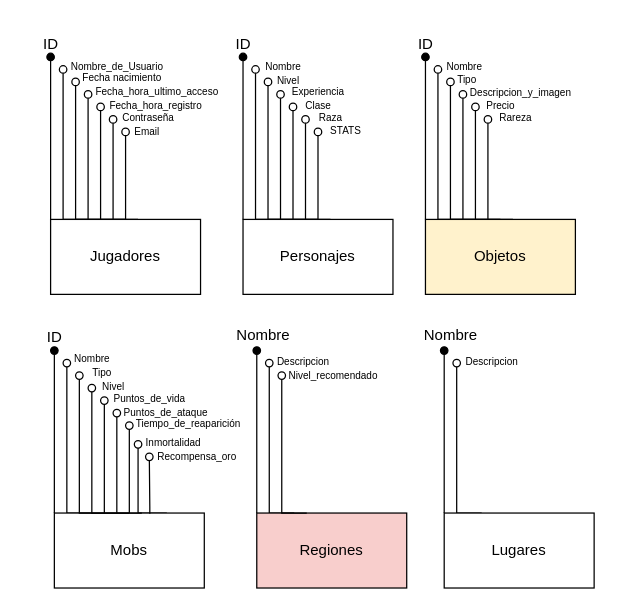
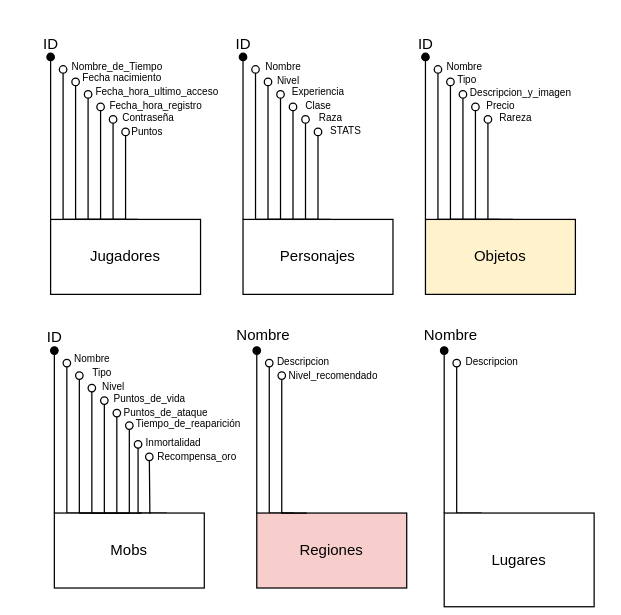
  <mxCell id="0" />
  <mxCell id="1" parent="0" />
  <mxCell id="2" style="edgeStyle=orthogonalEdgeStyle;rounded=0;orthogonalLoop=1;jettySize=auto;html=1;exitX=0;exitY=0;exitDx=0;exitDy=0;endArrow=oval;endFill=1;" edge="1" parent="1" source="4"><mxGeometry relative="1" as="geometry"><mxPoint x="40" y="45" as="targetPoint" /></mxGeometry></mxCell>
  <mxCell id="3" style="edgeStyle=orthogonalEdgeStyle;rounded=0;orthogonalLoop=1;jettySize=auto;html=1;exitX=0.25;exitY=0;exitDx=0;exitDy=0;endArrow=oval;endFill=0;" edge="1" parent="1" source="4"><mxGeometry relative="1" as="geometry"><mxPoint x="50" y="55" as="targetPoint" /><Array as="points"><mxPoint x="50" y="175" /></Array></mxGeometry></mxCell>
  <mxCell id="4" value="Jugadores" style="rounded=0;whiteSpace=wrap;html=1;" vertex="1" parent="1"><mxGeometry x="40" y="175" width="120" height="60" as="geometry" /></mxCell>
  <mxCell id="5" value="ID" style="text;html=1;align=center;verticalAlign=middle;resizable=0;points=[];autosize=1;strokeColor=none;fillColor=none;" vertex="1" parent="1"><mxGeometry x="20" y="20" width="40" height="30" as="geometry" /></mxCell>
  <mxCell id="6" style="edgeStyle=orthogonalEdgeStyle;rounded=0;orthogonalLoop=1;jettySize=auto;html=1;exitX=0.25;exitY=0;exitDx=0;exitDy=0;endArrow=oval;endFill=0;" edge="1" parent="1"><mxGeometry relative="1" as="geometry"><mxPoint x="60" y="65" as="targetPoint" /><mxPoint x="80" y="175" as="sourcePoint" /><Array as="points"><mxPoint x="60" y="175" /></Array></mxGeometry></mxCell>
  <mxCell id="7" style="edgeStyle=orthogonalEdgeStyle;rounded=0;orthogonalLoop=1;jettySize=auto;html=1;endArrow=oval;endFill=0;" edge="1" parent="1"><mxGeometry relative="1" as="geometry"><mxPoint x="70" y="75" as="targetPoint" /><mxPoint x="70" y="175" as="sourcePoint" /><Array as="points"><mxPoint x="90" y="175" /><mxPoint x="70" y="175" /></Array></mxGeometry></mxCell>
  <mxCell id="8" style="edgeStyle=orthogonalEdgeStyle;rounded=0;orthogonalLoop=1;jettySize=auto;html=1;exitX=0.5;exitY=0;exitDx=0;exitDy=0;endArrow=oval;endFill=0;" edge="1" parent="1" source="4"><mxGeometry relative="1" as="geometry"><mxPoint x="80" y="85" as="targetPoint" /><mxPoint x="100" y="205" as="sourcePoint" /><Array as="points"><mxPoint x="80" y="175" /></Array></mxGeometry></mxCell>
  <mxCell id="9" style="edgeStyle=orthogonalEdgeStyle;rounded=0;orthogonalLoop=1;jettySize=auto;html=1;endArrow=oval;endFill=0;" edge="1" parent="1"><mxGeometry relative="1" as="geometry"><mxPoint x="90" y="95" as="targetPoint" /><mxPoint x="110" y="175" as="sourcePoint" /><Array as="points"><mxPoint x="110" y="175" /><mxPoint x="90" y="175" /></Array></mxGeometry></mxCell>
- <mxCell id="10" value="Nombre_de_Usuario" style="text;html=1;align=center;verticalAlign=middle;resizable=0;points=[];autosize=1;strokeColor=none;fillColor=none;fontSize=8;" vertex="1" parent="1"><mxGeometry x="43" y="43" width="100" height="20" as="geometry" /></mxCell>
+ <mxCell id="10" value="Nombre_de_Tiempo" style="text;html=1;align=center;verticalAlign=middle;resizable=0;points=[];autosize=1;strokeColor=none;fillColor=none;fontSize=8;" vertex="1" parent="1"><mxGeometry x="43" y="43" width="100" height="20" as="geometry" /></mxCell>
  <mxCell id="11" value="Fecha nacimiento" style="text;html=1;align=center;verticalAlign=middle;resizable=0;points=[];autosize=1;strokeColor=none;fillColor=none;fontSize=8;" vertex="1" parent="1"><mxGeometry x="52" y="52" width="90" height="20" as="geometry" /></mxCell>
  <mxCell id="12" value="Contraseña" style="text;html=1;align=center;verticalAlign=middle;resizable=0;points=[];autosize=1;strokeColor=none;fillColor=none;fontSize=8;" vertex="1" parent="1"><mxGeometry x="88" y="84" width="60" height="20" as="geometry" /></mxCell>
- <mxCell id="13" value="Email" style="text;html=1;align=center;verticalAlign=middle;resizable=0;points=[];autosize=1;strokeColor=none;fillColor=none;fontSize=8;" vertex="1" parent="1"><mxGeometry x="97" y="95" width="40" height="20" as="geometry" /></mxCell>
+ <mxCell id="13" value="Puntos" style="text;html=1;align=center;verticalAlign=middle;resizable=0;points=[];autosize=1;strokeColor=none;fillColor=none;fontSize=8;" vertex="1" parent="1"><mxGeometry x="97" y="95" width="40" height="20" as="geometry" /></mxCell>
  <mxCell id="14" value="Fecha_hora_registro&lt;div&gt;&lt;span style=&quot;color: rgba(0, 0, 0, 0); font-family: monospace; font-size: 0px; text-align: start;&quot;&gt;%3CmxGraphModel%3E%3Croot%3E%3CmxCell%20id%3D%220%22%2F%3E%3CmxCell%20id%3D%221%22%20parent%3D%220%22%2F%3E%3CmxCell%20id%3D%222%22%20value%3D%22Fecha%20nacimiento%22%20style%3D%22text%3Bhtml%3D1%3Balign%3Dcenter%3BverticalAlign%3Dmiddle%3Bresizable%3D0%3Bpoints%3D%5B%5D%3Bautosize%3D1%3BstrokeColor%3Dnone%3BfillColor%3Dnone%3BfontSize%3D8%3B%22%20vertex%3D%221%22%20parent%3D%221%22%3E%3CmxGeometry%20x%3D%22175%22%20y%3D%22125%22%20width%3D%2290%22%20height%3D%2220%22%20as%3D%22geometry%22%2F%3E%3C%2FmxCell%3E%3C%2Froot%3E%3C%2FmxGraphModel%3&lt;/span&gt;&lt;/div&gt;" style="text;html=1;align=center;verticalAlign=middle;resizable=0;points=[];autosize=1;strokeColor=none;fillColor=none;fontSize=8;" vertex="1" parent="1"><mxGeometry x="74" y="74" width="100" height="30" as="geometry" /></mxCell>
  <mxCell id="15" value="Fecha_hora_ultimo_acceso" style="text;html=1;align=center;verticalAlign=middle;resizable=0;points=[];autosize=1;strokeColor=none;fillColor=none;fontSize=8;" vertex="1" parent="1"><mxGeometry x="65" y="63" width="120" height="20" as="geometry" /></mxCell>
  <mxCell id="16" style="edgeStyle=orthogonalEdgeStyle;rounded=0;orthogonalLoop=1;jettySize=auto;html=1;endArrow=oval;endFill=0;exitX=0.5;exitY=0;exitDx=0;exitDy=0;" edge="1" parent="1" source="4"><mxGeometry relative="1" as="geometry"><mxPoint x="100" y="105" as="targetPoint" /><mxPoint x="120" y="185" as="sourcePoint" /><Array as="points"><mxPoint x="100" y="175" /></Array></mxGeometry></mxCell>
  <mxCell id="17" style="edgeStyle=orthogonalEdgeStyle;rounded=0;orthogonalLoop=1;jettySize=auto;html=1;exitX=0;exitY=0;exitDx=0;exitDy=0;endArrow=oval;endFill=1;" edge="1" parent="1" source="19"><mxGeometry relative="1" as="geometry"><mxPoint x="194" y="45" as="targetPoint" /></mxGeometry></mxCell>
  <mxCell id="18" style="edgeStyle=orthogonalEdgeStyle;rounded=0;orthogonalLoop=1;jettySize=auto;html=1;exitX=0.25;exitY=0;exitDx=0;exitDy=0;endArrow=oval;endFill=0;" edge="1" parent="1" source="19"><mxGeometry relative="1" as="geometry"><mxPoint x="204" y="55" as="targetPoint" /><Array as="points"><mxPoint x="204" y="175" /></Array></mxGeometry></mxCell>
  <mxCell id="19" value="Personajes" style="rounded=0;whiteSpace=wrap;html=1;" vertex="1" parent="1"><mxGeometry x="194" y="175" width="120" height="60" as="geometry" /></mxCell>
  <mxCell id="20" value="ID" style="text;html=1;align=center;verticalAlign=middle;resizable=0;points=[];autosize=1;strokeColor=none;fillColor=none;" vertex="1" parent="1"><mxGeometry x="174" y="20" width="40" height="30" as="geometry" /></mxCell>
  <mxCell id="21" style="edgeStyle=orthogonalEdgeStyle;rounded=0;orthogonalLoop=1;jettySize=auto;html=1;exitX=0.25;exitY=0;exitDx=0;exitDy=0;endArrow=oval;endFill=0;" edge="1" parent="1"><mxGeometry relative="1" as="geometry"><mxPoint x="214" y="65" as="targetPoint" /><mxPoint x="234" y="175" as="sourcePoint" /><Array as="points"><mxPoint x="214" y="175" /></Array></mxGeometry></mxCell>
  <mxCell id="22" style="edgeStyle=orthogonalEdgeStyle;rounded=0;orthogonalLoop=1;jettySize=auto;html=1;endArrow=oval;endFill=0;" edge="1" parent="1"><mxGeometry relative="1" as="geometry"><mxPoint x="224" y="75" as="targetPoint" /><mxPoint x="224" y="175" as="sourcePoint" /><Array as="points"><mxPoint x="244" y="175" /><mxPoint x="224" y="175" /></Array></mxGeometry></mxCell>
  <mxCell id="23" style="edgeStyle=orthogonalEdgeStyle;rounded=0;orthogonalLoop=1;jettySize=auto;html=1;exitX=0.5;exitY=0;exitDx=0;exitDy=0;endArrow=oval;endFill=0;" edge="1" parent="1" source="19"><mxGeometry relative="1" as="geometry"><mxPoint x="234" y="85" as="targetPoint" /><mxPoint x="254" y="205" as="sourcePoint" /><Array as="points"><mxPoint x="234" y="175" /></Array></mxGeometry></mxCell>
  <mxCell id="24" style="edgeStyle=orthogonalEdgeStyle;rounded=0;orthogonalLoop=1;jettySize=auto;html=1;endArrow=oval;endFill=0;" edge="1" parent="1"><mxGeometry relative="1" as="geometry"><mxPoint x="244" y="95" as="targetPoint" /><mxPoint x="264" y="175" as="sourcePoint" /><Array as="points"><mxPoint x="264" y="175" /><mxPoint x="244" y="175" /></Array></mxGeometry></mxCell>
  <mxCell id="25" value="Nombre" style="text;html=1;align=center;verticalAlign=middle;resizable=0;points=[];autosize=1;strokeColor=none;fillColor=none;fontSize=8;" vertex="1" parent="1"><mxGeometry x="201" y="43" width="50" height="20" as="geometry" /></mxCell>
  <mxCell id="26" value="Nivel" style="text;html=1;align=center;verticalAlign=middle;resizable=0;points=[];autosize=1;strokeColor=none;fillColor=none;fontSize=8;" vertex="1" parent="1"><mxGeometry x="210" y="54" width="40" height="20" as="geometry" /></mxCell>
  <mxCell id="27" value="STATS" style="text;html=1;align=center;verticalAlign=middle;resizable=0;points=[];autosize=1;strokeColor=none;fillColor=none;fontSize=8;" vertex="1" parent="1"><mxGeometry x="251" y="94" width="50" height="20" as="geometry" /></mxCell>
  <mxCell id="28" value="Raza&lt;div&gt;&lt;br&gt;&lt;/div&gt;" style="text;html=1;align=center;verticalAlign=middle;resizable=0;points=[];autosize=1;strokeColor=none;fillColor=none;fontSize=8;" vertex="1" parent="1"><mxGeometry x="244" y="84" width="40" height="30" as="geometry" /></mxCell>
  <mxCell id="29" value="Clase" style="text;html=1;align=center;verticalAlign=middle;resizable=0;points=[];autosize=1;strokeColor=none;fillColor=none;fontSize=8;" vertex="1" parent="1"><mxGeometry x="234" y="74" width="40" height="20" as="geometry" /></mxCell>
  <mxCell id="30" value="Experiencia" style="text;html=1;align=center;verticalAlign=middle;resizable=0;points=[];autosize=1;strokeColor=none;fillColor=none;fontSize=8;" vertex="1" parent="1"><mxGeometry x="219" y="63" width="70" height="20" as="geometry" /></mxCell>
  <mxCell id="31" style="edgeStyle=orthogonalEdgeStyle;rounded=0;orthogonalLoop=1;jettySize=auto;html=1;endArrow=oval;endFill=0;exitX=0.5;exitY=0;exitDx=0;exitDy=0;" edge="1" parent="1" source="19"><mxGeometry relative="1" as="geometry"><mxPoint x="254" y="105" as="targetPoint" /><mxPoint x="274" y="185" as="sourcePoint" /><Array as="points"><mxPoint x="254" y="175" /></Array></mxGeometry></mxCell>
  <mxCell id="32" style="edgeStyle=orthogonalEdgeStyle;rounded=0;orthogonalLoop=1;jettySize=auto;html=1;exitX=0;exitY=0;exitDx=0;exitDy=0;endArrow=oval;endFill=1;" edge="1" parent="1" source="34"><mxGeometry relative="1" as="geometry"><mxPoint x="340" y="45" as="targetPoint" /></mxGeometry></mxCell>
  <mxCell id="33" style="edgeStyle=orthogonalEdgeStyle;rounded=0;orthogonalLoop=1;jettySize=auto;html=1;exitX=0.25;exitY=0;exitDx=0;exitDy=0;endArrow=oval;endFill=0;" edge="1" parent="1" source="34"><mxGeometry relative="1" as="geometry"><mxPoint x="350" y="55" as="targetPoint" /><Array as="points"><mxPoint x="350" y="175" /></Array></mxGeometry></mxCell>
  <mxCell id="34" value="Objetos" style="rounded=0;whiteSpace=wrap;html=1;fillColor=#fff2cc;" vertex="1" parent="1"><mxGeometry x="340" y="175" width="120" height="60" as="geometry" /></mxCell>
  <mxCell id="35" value="ID" style="text;html=1;align=center;verticalAlign=middle;resizable=0;points=[];autosize=1;strokeColor=none;fillColor=none;" vertex="1" parent="1"><mxGeometry x="320" y="20" width="40" height="30" as="geometry" /></mxCell>
  <mxCell id="36" style="edgeStyle=orthogonalEdgeStyle;rounded=0;orthogonalLoop=1;jettySize=auto;html=1;exitX=0.25;exitY=0;exitDx=0;exitDy=0;endArrow=oval;endFill=0;" edge="1" parent="1"><mxGeometry relative="1" as="geometry"><mxPoint x="360" y="65" as="targetPoint" /><mxPoint x="380" y="175" as="sourcePoint" /><Array as="points"><mxPoint x="360" y="175" /></Array></mxGeometry></mxCell>
  <mxCell id="37" style="edgeStyle=orthogonalEdgeStyle;rounded=0;orthogonalLoop=1;jettySize=auto;html=1;endArrow=oval;endFill=0;" edge="1" parent="1"><mxGeometry relative="1" as="geometry"><mxPoint x="370" y="75" as="targetPoint" /><mxPoint x="370" y="175" as="sourcePoint" /><Array as="points"><mxPoint x="390" y="175" /><mxPoint x="370" y="175" /></Array></mxGeometry></mxCell>
  <mxCell id="38" style="edgeStyle=orthogonalEdgeStyle;rounded=0;orthogonalLoop=1;jettySize=auto;html=1;exitX=0.5;exitY=0;exitDx=0;exitDy=0;endArrow=oval;endFill=0;" edge="1" parent="1" source="34"><mxGeometry relative="1" as="geometry"><mxPoint x="380" y="85" as="targetPoint" /><mxPoint x="400" y="205" as="sourcePoint" /><Array as="points"><mxPoint x="380" y="175" /></Array></mxGeometry></mxCell>
  <mxCell id="39" style="edgeStyle=orthogonalEdgeStyle;rounded=0;orthogonalLoop=1;jettySize=auto;html=1;endArrow=oval;endFill=0;" edge="1" parent="1"><mxGeometry relative="1" as="geometry"><mxPoint x="390" y="95" as="targetPoint" /><mxPoint x="410" y="175" as="sourcePoint" /><Array as="points"><mxPoint x="410" y="175" /><mxPoint x="390" y="175" /></Array></mxGeometry></mxCell>
  <mxCell id="40" value="Nombre" style="text;html=1;align=center;verticalAlign=middle;resizable=0;points=[];autosize=1;strokeColor=none;fillColor=none;fontSize=8;" vertex="1" parent="1"><mxGeometry x="346" y="43" width="50" height="20" as="geometry" /></mxCell>
  <mxCell id="41" value="Tipo" style="text;html=1;align=center;verticalAlign=middle;resizable=0;points=[];autosize=1;strokeColor=none;fillColor=none;fontSize=8;" vertex="1" parent="1"><mxGeometry x="353" y="53" width="40" height="20" as="geometry" /></mxCell>
  <mxCell id="42" value="&lt;div&gt;Descripcion_y_imagen&lt;/div&gt;" style="text;html=1;align=center;verticalAlign=middle;resizable=0;points=[];autosize=1;strokeColor=none;fillColor=none;fontSize=8;" vertex="1" parent="1"><mxGeometry x="366" y="64" width="100" height="20" as="geometry" /></mxCell>
  <mxCell id="43" value="Precio" style="text;html=1;align=center;verticalAlign=middle;resizable=0;points=[];autosize=1;strokeColor=none;fillColor=none;fontSize=8;" vertex="1" parent="1"><mxGeometry x="375" y="74" width="50" height="20" as="geometry" /></mxCell>
  <mxCell id="44" value="Rareza" style="text;html=1;align=center;verticalAlign=middle;resizable=0;points=[];autosize=1;strokeColor=none;fillColor=none;fontSize=8;" vertex="1" parent="1"><mxGeometry x="387" y="84" width="50" height="20" as="geometry" /></mxCell>
  <mxCell id="45" style="edgeStyle=orthogonalEdgeStyle;rounded=0;orthogonalLoop=1;jettySize=auto;html=1;exitX=0;exitY=0;exitDx=0;exitDy=0;endArrow=oval;endFill=1;" edge="1" parent="1" source="48"><mxGeometry relative="1" as="geometry"><mxPoint x="43" y="280" as="targetPoint" /></mxGeometry></mxCell>
  <mxCell id="46" style="edgeStyle=orthogonalEdgeStyle;rounded=0;orthogonalLoop=1;jettySize=auto;html=1;exitX=0.25;exitY=0;exitDx=0;exitDy=0;endArrow=oval;endFill=0;" edge="1" parent="1" source="48"><mxGeometry relative="1" as="geometry"><mxPoint x="53" y="290" as="targetPoint" /><Array as="points"><mxPoint x="53" y="410" /></Array></mxGeometry></mxCell>
  <mxCell id="47" style="edgeStyle=orthogonalEdgeStyle;rounded=0;orthogonalLoop=1;jettySize=auto;html=1;exitX=0.75;exitY=0;exitDx=0;exitDy=0;endArrow=oval;endFill=0;" edge="1" parent="1" source="48"><mxGeometry relative="1" as="geometry"><mxPoint x="110" y="355" as="targetPoint" /><Array as="points"><mxPoint x="110" y="410" /><mxPoint x="110" y="355" /></Array></mxGeometry></mxCell>
  <mxCell id="48" value="Mobs" style="rounded=0;whiteSpace=wrap;html=1;" vertex="1" parent="1"><mxGeometry x="43" y="410" width="120" height="60" as="geometry" /></mxCell>
  <mxCell id="49" value="ID" style="text;html=1;align=center;verticalAlign=middle;resizable=0;points=[];autosize=1;strokeColor=none;fillColor=none;" vertex="1" parent="1"><mxGeometry x="23" y="255" width="40" height="30" as="geometry" /></mxCell>
  <mxCell id="50" style="edgeStyle=orthogonalEdgeStyle;rounded=0;orthogonalLoop=1;jettySize=auto;html=1;exitX=0.25;exitY=0;exitDx=0;exitDy=0;endArrow=oval;endFill=0;" edge="1" parent="1"><mxGeometry relative="1" as="geometry"><mxPoint x="63" y="300" as="targetPoint" /><mxPoint x="83" y="410" as="sourcePoint" /><Array as="points"><mxPoint x="63" y="410" /></Array></mxGeometry></mxCell>
  <mxCell id="51" style="edgeStyle=orthogonalEdgeStyle;rounded=0;orthogonalLoop=1;jettySize=auto;html=1;endArrow=oval;endFill=0;" edge="1" parent="1"><mxGeometry relative="1" as="geometry"><mxPoint x="73" y="310" as="targetPoint" /><mxPoint x="73" y="410" as="sourcePoint" /><Array as="points"><mxPoint x="93" y="410" /><mxPoint x="73" y="410" /></Array></mxGeometry></mxCell>
  <mxCell id="52" style="edgeStyle=orthogonalEdgeStyle;rounded=0;orthogonalLoop=1;jettySize=auto;html=1;exitX=0.5;exitY=0;exitDx=0;exitDy=0;endArrow=oval;endFill=0;" edge="1" parent="1" source="48"><mxGeometry relative="1" as="geometry"><mxPoint x="83" y="320" as="targetPoint" /><mxPoint x="103" y="440" as="sourcePoint" /><Array as="points"><mxPoint x="83" y="410" /></Array></mxGeometry></mxCell>
  <mxCell id="53" style="edgeStyle=orthogonalEdgeStyle;rounded=0;orthogonalLoop=1;jettySize=auto;html=1;endArrow=oval;endFill=0;" edge="1" parent="1"><mxGeometry relative="1" as="geometry"><mxPoint x="93" y="330" as="targetPoint" /><mxPoint x="113" y="410" as="sourcePoint" /><Array as="points"><mxPoint x="113" y="410" /><mxPoint x="93" y="410" /></Array></mxGeometry></mxCell>
  <mxCell id="54" value="Nombre" style="text;html=1;align=center;verticalAlign=middle;resizable=0;points=[];autosize=1;strokeColor=none;fillColor=none;fontSize=8;" vertex="1" parent="1"><mxGeometry x="48" y="277" width="50" height="20" as="geometry" /></mxCell>
  <mxCell id="55" value="Tipo" style="text;html=1;align=center;verticalAlign=middle;resizable=0;points=[];autosize=1;strokeColor=none;fillColor=none;fontSize=8;" vertex="1" parent="1"><mxGeometry x="61" y="288" width="40" height="20" as="geometry" /></mxCell>
  <mxCell id="56" value="Tiempo_de_reaparición" style="text;html=1;align=center;verticalAlign=middle;resizable=0;points=[];autosize=1;strokeColor=none;fillColor=none;fontSize=8;" vertex="1" parent="1"><mxGeometry x="95" y="329" width="110" height="20" as="geometry" /></mxCell>
  <mxCell id="57" value="Puntos_de_ataque" style="text;html=1;align=center;verticalAlign=middle;resizable=0;points=[];autosize=1;strokeColor=none;fillColor=none;fontSize=8;" vertex="1" parent="1"><mxGeometry x="87" y="320" width="90" height="20" as="geometry" /></mxCell>
  <mxCell id="58" value="Puntos_de_vida" style="text;html=1;align=center;verticalAlign=middle;resizable=0;points=[];autosize=1;strokeColor=none;fillColor=none;fontSize=8;" vertex="1" parent="1"><mxGeometry x="79" y="309" width="80" height="20" as="geometry" /></mxCell>
  <mxCell id="59" value="Nivel" style="text;html=1;align=center;verticalAlign=middle;resizable=0;points=[];autosize=1;strokeColor=none;fillColor=none;fontSize=8;" vertex="1" parent="1"><mxGeometry x="70" y="299" width="40" height="20" as="geometry" /></mxCell>
  <mxCell id="60" style="edgeStyle=orthogonalEdgeStyle;rounded=0;orthogonalLoop=1;jettySize=auto;html=1;endArrow=oval;endFill=0;exitX=0.5;exitY=0;exitDx=0;exitDy=0;" edge="1" parent="1" source="48"><mxGeometry relative="1" as="geometry"><mxPoint x="103" y="340" as="targetPoint" /><mxPoint x="123" y="420" as="sourcePoint" /><Array as="points"><mxPoint x="103" y="410" /></Array></mxGeometry></mxCell>
  <mxCell id="61" style="edgeStyle=orthogonalEdgeStyle;rounded=0;orthogonalLoop=1;jettySize=auto;html=1;exitX=0.645;exitY=0.01;exitDx=0;exitDy=0;endArrow=oval;endFill=0;exitPerimeter=0;" edge="1" parent="1"><mxGeometry relative="1" as="geometry"><mxPoint x="119" y="365" as="targetPoint" /><mxPoint x="119.4" y="410.6" as="sourcePoint" /><Array as="points"><mxPoint x="119" y="405" /><mxPoint x="119" y="405" /></Array></mxGeometry></mxCell>
  <mxCell id="62" value="Inmortalidad" style="text;html=1;align=center;verticalAlign=middle;resizable=0;points=[];autosize=1;strokeColor=none;fillColor=none;fontSize=8;" vertex="1" parent="1"><mxGeometry x="103" y="344" width="70" height="20" as="geometry" /></mxCell>
  <mxCell id="63" value="Recompensa_oro" style="text;html=1;align=center;verticalAlign=middle;resizable=0;points=[];autosize=1;strokeColor=none;fillColor=none;fontSize=8;" vertex="1" parent="1"><mxGeometry x="112" y="355" width="90" height="20" as="geometry" /></mxCell>
  <mxCell id="64" style="edgeStyle=orthogonalEdgeStyle;rounded=0;orthogonalLoop=1;jettySize=auto;html=1;exitX=0;exitY=0;exitDx=0;exitDy=0;endArrow=oval;endFill=1;" edge="1" parent="1" source="66"><mxGeometry relative="1" as="geometry"><mxPoint x="205" y="280" as="targetPoint" /></mxGeometry></mxCell>
  <mxCell id="65" style="edgeStyle=orthogonalEdgeStyle;rounded=0;orthogonalLoop=1;jettySize=auto;html=1;exitX=0.25;exitY=0;exitDx=0;exitDy=0;endArrow=oval;endFill=0;" edge="1" parent="1" source="66"><mxGeometry relative="1" as="geometry"><mxPoint x="215" y="290" as="targetPoint" /><Array as="points"><mxPoint x="215" y="410" /></Array></mxGeometry></mxCell>
  <mxCell id="66" value="Regiones" style="rounded=0;whiteSpace=wrap;html=1;fillColor=#f8cecc;" vertex="1" parent="1"><mxGeometry x="205" y="410" width="120" height="60" as="geometry" /></mxCell>
  <mxCell id="67" style="edgeStyle=orthogonalEdgeStyle;rounded=0;orthogonalLoop=1;jettySize=auto;html=1;exitX=0.25;exitY=0;exitDx=0;exitDy=0;endArrow=oval;endFill=0;" edge="1" parent="1"><mxGeometry relative="1" as="geometry"><mxPoint x="225" y="300" as="targetPoint" /><mxPoint x="245" y="410" as="sourcePoint" /><Array as="points"><mxPoint x="225" y="410" /></Array></mxGeometry></mxCell>
  <mxCell id="68" value="Descripcion" style="text;html=1;align=center;verticalAlign=middle;resizable=0;points=[];autosize=1;strokeColor=none;fillColor=none;fontSize=8;" vertex="1" parent="1"><mxGeometry x="207" y="279" width="70" height="20" as="geometry" /></mxCell>
  <mxCell id="69" value="Nivel_recomendado" style="text;html=1;align=center;verticalAlign=middle;resizable=0;points=[];autosize=1;strokeColor=none;fillColor=none;fontSize=8;" vertex="1" parent="1"><mxGeometry x="221" y="290" width="90" height="20" as="geometry" /></mxCell>
  <mxCell id="70" value="Nombre" style="text;html=1;align=center;verticalAlign=middle;resizable=0;points=[];autosize=1;strokeColor=none;fillColor=none;" vertex="1" parent="1"><mxGeometry x="175" y="253" width="70" height="30" as="geometry" /></mxCell>
  <mxCell id="71" style="edgeStyle=orthogonalEdgeStyle;rounded=0;orthogonalLoop=1;jettySize=auto;html=1;exitX=0;exitY=0;exitDx=0;exitDy=0;endArrow=oval;endFill=1;" edge="1" parent="1" source="73"><mxGeometry relative="1" as="geometry"><mxPoint x="355" y="280" as="targetPoint" /></mxGeometry></mxCell>
  <mxCell id="72" style="edgeStyle=orthogonalEdgeStyle;rounded=0;orthogonalLoop=1;jettySize=auto;html=1;exitX=0.25;exitY=0;exitDx=0;exitDy=0;endArrow=oval;endFill=0;" edge="1" parent="1" source="73"><mxGeometry relative="1" as="geometry"><mxPoint x="365" y="290" as="targetPoint" /><Array as="points"><mxPoint x="365" y="410" /></Array></mxGeometry></mxCell>
- <mxCell id="73" value="Lugares" style="rounded=0;whiteSpace=wrap;html=1;" vertex="1" parent="1"><mxGeometry x="355" y="410" width="120" height="60" as="geometry" /></mxCell>
+ <mxCell id="73" value="Lugares" style="rounded=0;whiteSpace=wrap;html=1;" vertex="1" parent="1"><mxGeometry x="355" y="410" width="120" height="75" as="geometry" /></mxCell>
  <mxCell id="74" value="Descripcion" style="text;html=1;align=center;verticalAlign=middle;resizable=0;points=[];autosize=1;strokeColor=none;fillColor=none;fontSize=8;" vertex="1" parent="1"><mxGeometry x="358" y="279" width="70" height="20" as="geometry" /></mxCell>
  <mxCell id="75" value="Nombre" style="text;html=1;align=center;verticalAlign=middle;resizable=0;points=[];autosize=1;strokeColor=none;fillColor=none;" vertex="1" parent="1"><mxGeometry x="325" y="253" width="70" height="30" as="geometry" /></mxCell>
